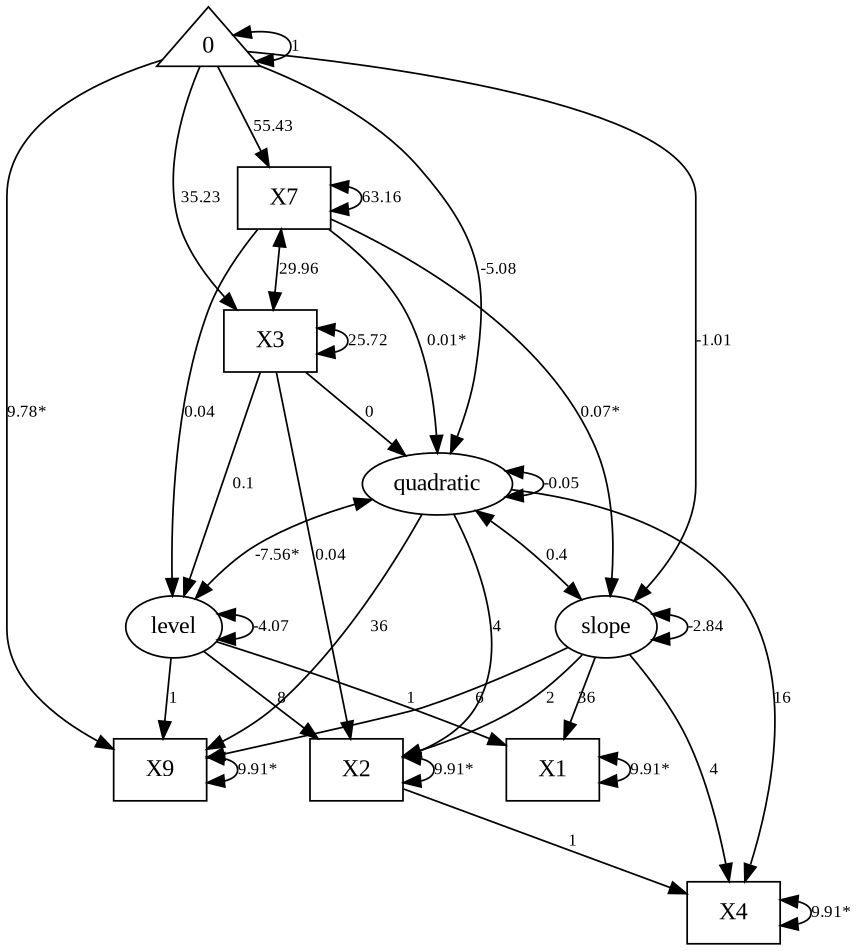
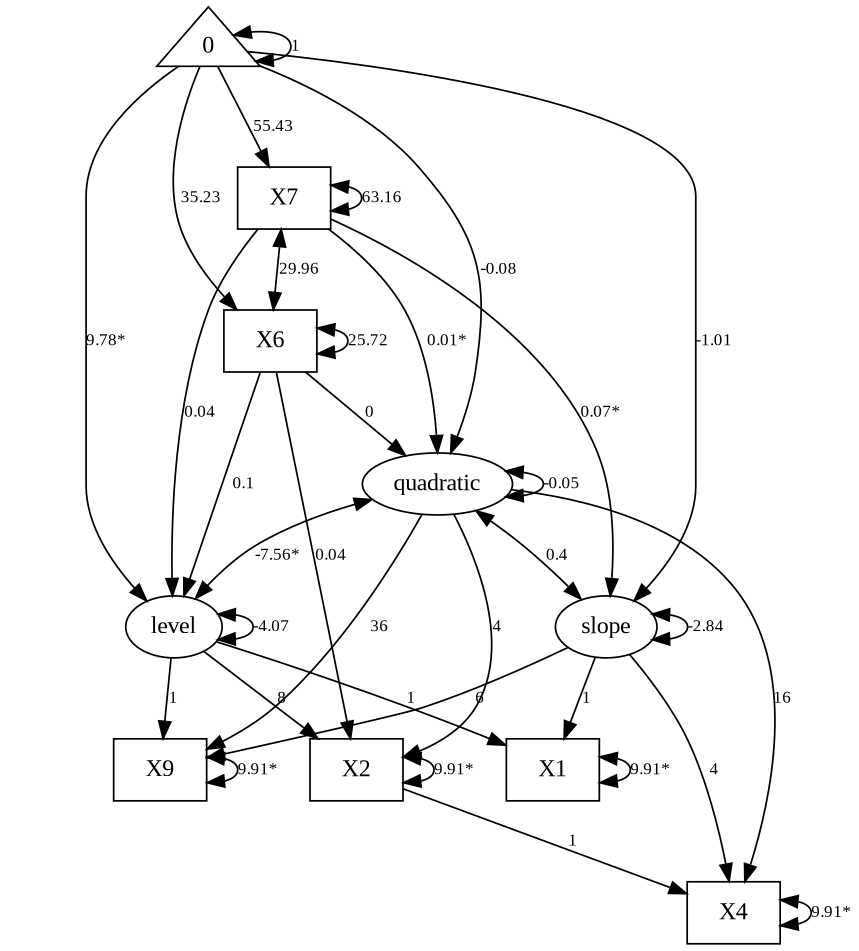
  digraph {
    fontname="Liberation Serif"
    rankdir=TB
    node [fontname="Liberation Serif" fontsize=14 shape=box]
    edge [fontname="Liberation Serif" fontsize=10]
    level [shape=ellipse]
    X1
    X2
    n4 [label=X9]
    X4
    slope [shape=ellipse]
    quadratic [shape=ellipse]
    n8 [label=0 shape=triangle]
-   X3
+   X3 [label=X6]
    n10 [label=X7]
    level -> level [dir=both label=-4.07]
    level -> X1 [label=1]
    level -> X2 [label=8]
    level -> n4 [label=1]
    X1 -> X1 [dir=both label="9.91*"]
    X2 -> X2 [dir=both label="9.91*"]
    X2 -> X4 [label=1]
    n4 -> n4 [dir=both label="9.91*"]
    X4 -> X4 [dir=both label="9.91*"]
-   slope -> X1 [label=36]
-   slope -> X2 [label=2]
+   slope -> X1 [label=1]
    slope -> n4 [label=6]
    slope -> X4 [label=4]
    slope -> slope [dir=both label=-2.84]
    quadratic -> level [dir=both label="-7.56*"]
    quadratic -> X2 [label=4]
    quadratic -> n4 [label=36]
    quadratic -> X4 [label=16]
    quadratic -> slope [dir=both label=0.4]
    quadratic -> quadratic [dir=both label=-0.05]
-   n8 -> n4 [label="9.78*"]
+   n8 -> level [label="9.78*"]
    n8 -> slope [label=-1.01]
-   n8 -> quadratic [label=-5.08]
+   n8 -> quadratic [label=-0.08]
    n8 -> n8 [dir=both label=1]
    n8 -> X3 [label=35.23]
    n8 -> n10 [label=55.43]
    X3 -> level [label=0.1]
    X3 -> X2 [label=0.04]
    X3 -> quadratic [label=0]
    X3 -> X3 [dir=both label=25.72]
    n10 -> level [label=0.04]
    n10 -> slope [label="0.07*"]
    n10 -> quadratic [label="0.01*"]
    n10 -> X3 [dir=both label=29.96]
    n10 -> n10 [dir=both label=63.16]
  }
